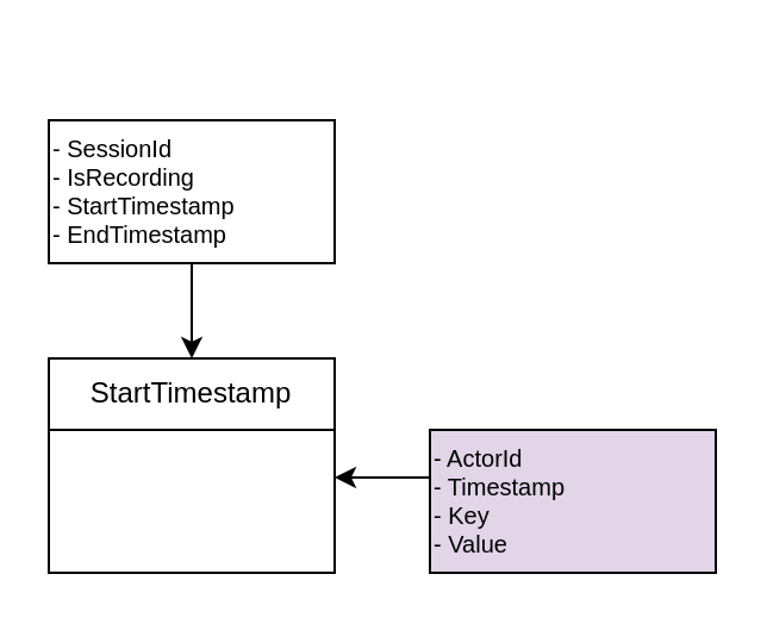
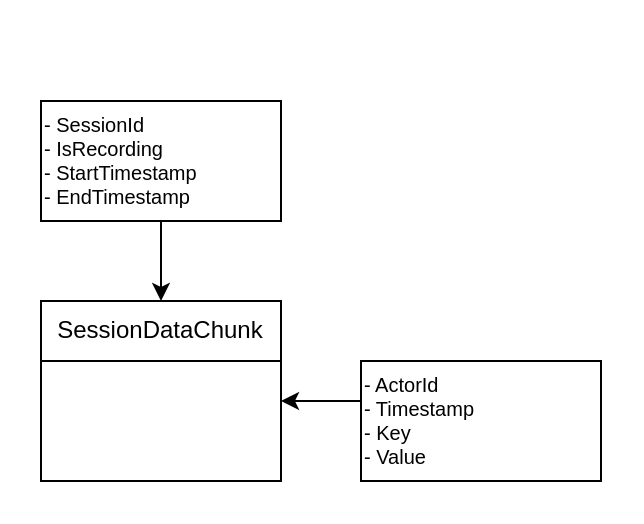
  <mxCell id="0" />
  <mxCell id="1" parent="0" />
  <mxCell id="2" value="" style="group" vertex="1" connectable="0" parent="1"><mxGeometry x="20" y="20" width="120" height="90" as="geometry" /></mxCell>
  <mxCell id="3" value="- SessionId&lt;br&gt;- IsRecording&lt;br&gt;- StartTimestamp&lt;br&gt;- EndTimestamp" style="rounded=0;whiteSpace=wrap;html=1;align=left;fontSize=10;verticalAlign=top;" vertex="1" parent="2"><mxGeometry y="30" width="120" height="60" as="geometry" /></mxCell>
  <mxCell id="4" value="" style="group" vertex="1" connectable="0" parent="1"><mxGeometry x="180" y="150" width="120" height="90" as="geometry" /></mxCell>
- <mxCell id="5" value="- ActorId&lt;br&gt;- Timestamp&lt;br&gt;- Key&lt;br&gt;- Value" style="rounded=0;whiteSpace=wrap;html=1;align=left;fontSize=10;verticalAlign=top;fillColor=#e1d5e7;" vertex="1" parent="4"><mxGeometry y="30" width="120" height="60" as="geometry" /></mxCell>
+ <mxCell id="5" value="- ActorId&lt;br&gt;- Timestamp&lt;br&gt;- Key&lt;br&gt;- Value" style="rounded=0;whiteSpace=wrap;html=1;align=left;fontSize=10;verticalAlign=top;" vertex="1" parent="4"><mxGeometry y="30" width="120" height="60" as="geometry" /></mxCell>
  <mxCell id="6" value="" style="endArrow=classic;html=1;fontSize=10;edgeStyle=orthogonalEdgeStyle;" edge="1" parent="1" source="5" target="9"><mxGeometry width="50" height="50" relative="1" as="geometry"><mxPoint x="30" y="300" as="sourcePoint" /><mxPoint x="180" y="190" as="targetPoint" /><Array as="points"><mxPoint x="160" y="200" /><mxPoint x="160" y="200" /></Array></mxGeometry></mxCell>
  <mxCell id="7" value="" style="group" vertex="1" connectable="0" parent="1"><mxGeometry x="20" y="150" width="120" height="90" as="geometry" /></mxCell>
- <mxCell id="8" value="StartTimestamp" style="rounded=0;whiteSpace=wrap;html=1;" vertex="1" parent="7"><mxGeometry width="120" height="30" as="geometry" /></mxCell>
+ <mxCell id="8" value="SessionDataChunk" style="rounded=0;whiteSpace=wrap;html=1;" vertex="1" parent="7"><mxGeometry width="120" height="30" as="geometry" /></mxCell>
  <mxCell id="9" value="" style="rounded=0;whiteSpace=wrap;html=1;align=left;fontSize=10;verticalAlign=top;" vertex="1" parent="7"><mxGeometry y="30" width="120" height="60" as="geometry" /></mxCell>
  <mxCell id="10" value="" style="endArrow=classic;html=1;fontSize=10;" edge="1" parent="1" source="3" target="8"><mxGeometry width="50" height="50" relative="1" as="geometry"><mxPoint x="-70" y="160" as="sourcePoint" /><mxPoint x="-20" y="110" as="targetPoint" /></mxGeometry></mxCell>
